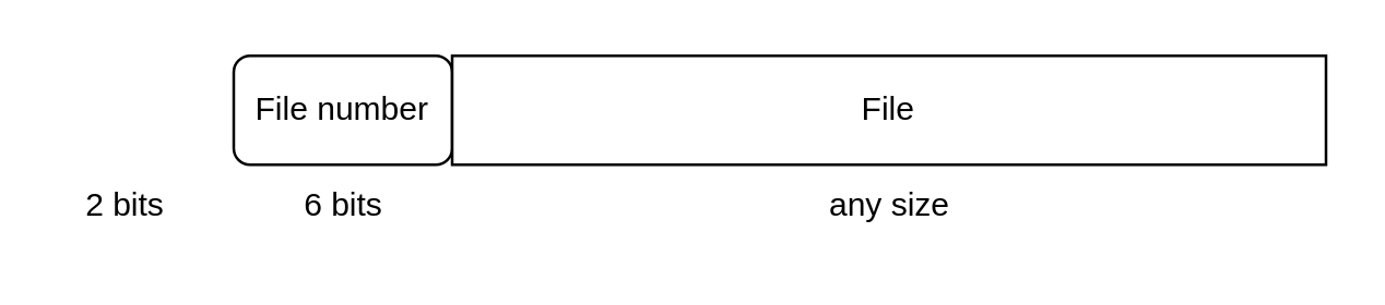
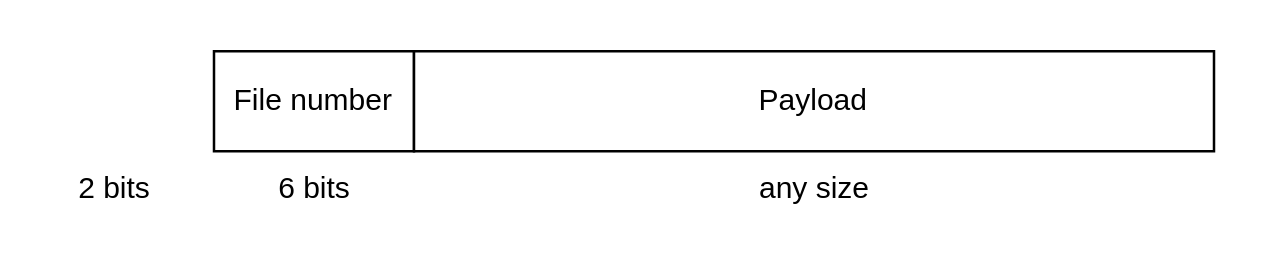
  <mxCell id="0" />
  <mxCell id="1" parent="0" />
- <mxCell id="2" value="File number" style="whiteSpace=wrap;html=1;rounded=1;" vertex="1" parent="1"><mxGeometry x="85" y="20" width="80" height="40" as="geometry" /></mxCell>
- <mxCell id="3" value="File" style="rounded=0;whiteSpace=wrap;html=1;" vertex="1" parent="1"><mxGeometry x="165" y="20" width="320" height="40" as="geometry" /></mxCell>
+ <mxCell id="2" value="File number" style="rounded=0;whiteSpace=wrap;html=1;" vertex="1" parent="1"><mxGeometry x="85" y="20" width="80" height="40" as="geometry" /></mxCell>
+ <mxCell id="3" value="Payload" style="rounded=0;whiteSpace=wrap;html=1;" vertex="1" parent="1"><mxGeometry x="165" y="20" width="320" height="40" as="geometry" /></mxCell>
  <mxCell id="4" value="2 bits" style="text;html=1;align=center;verticalAlign=middle;resizable=0;points=[];autosize=1;strokeColor=none;fillColor=none;" vertex="1" parent="1"><mxGeometry x="20" y="60" width="50" height="30" as="geometry" /></mxCell>
  <mxCell id="5" value="&lt;div&gt;6 bits&lt;/div&gt;" style="text;html=1;align=center;verticalAlign=middle;resizable=0;points=[];autosize=1;strokeColor=none;fillColor=none;" vertex="1" parent="1"><mxGeometry x="100" y="60" width="50" height="30" as="geometry" /></mxCell>
  <mxCell id="6" value="&lt;div&gt;any size&lt;br&gt;&lt;/div&gt;" style="text;html=1;align=center;verticalAlign=middle;resizable=0;points=[];autosize=1;strokeColor=none;fillColor=none;" vertex="1" parent="1"><mxGeometry x="290" y="60" width="70" height="30" as="geometry" /></mxCell>
